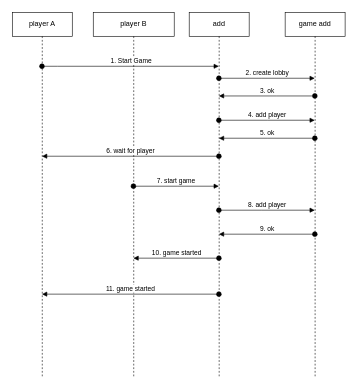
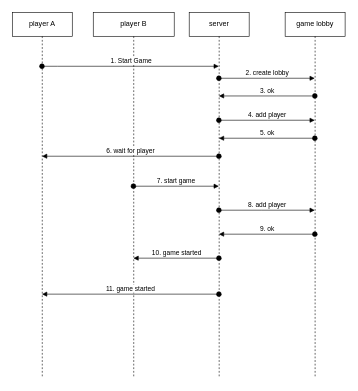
  <mxCell id="0" />
  <mxCell id="1" parent="0" />
  <mxCell id="2" value="player A" style="shape=umlLifeline;perimeter=lifelinePerimeter;whiteSpace=wrap;html=1;container=0;dropTarget=0;collapsible=0;recursiveResize=0;outlineConnect=0;portConstraint=eastwest;newEdgeStyle={&quot;edgeStyle&quot;:&quot;elbowEdgeStyle&quot;,&quot;elbow&quot;:&quot;vertical&quot;,&quot;curved&quot;:0,&quot;rounded&quot;:0};" parent="1" vertex="1"><mxGeometry x="20" y="20" width="100" height="610" as="geometry" /></mxCell>
  <mxCell id="3" value="player B" style="shape=umlLifeline;perimeter=lifelinePerimeter;whiteSpace=wrap;html=1;container=0;dropTarget=0;collapsible=0;recursiveResize=0;outlineConnect=0;portConstraint=eastwest;newEdgeStyle={&quot;edgeStyle&quot;:&quot;elbowEdgeStyle&quot;,&quot;elbow&quot;:&quot;vertical&quot;,&quot;curved&quot;:0,&quot;rounded&quot;:0};" parent="1" vertex="1"><mxGeometry x="155" y="20" width="135" height="610" as="geometry" /></mxCell>
- <mxCell id="4" value="add" style="shape=umlLifeline;perimeter=lifelinePerimeter;whiteSpace=wrap;html=1;container=1;dropTarget=0;collapsible=0;recursiveResize=0;outlineConnect=0;portConstraint=eastwest;newEdgeStyle={&quot;curved&quot;:0,&quot;rounded&quot;:0};" vertex="1" parent="1"><mxGeometry x="315" y="20" width="100" height="610" as="geometry" /></mxCell>
+ <mxCell id="4" value="server" style="shape=umlLifeline;perimeter=lifelinePerimeter;whiteSpace=wrap;html=1;container=1;dropTarget=0;collapsible=0;recursiveResize=0;outlineConnect=0;portConstraint=eastwest;newEdgeStyle={&quot;curved&quot;:0,&quot;rounded&quot;:0};" vertex="1" parent="1"><mxGeometry x="315" y="20" width="100" height="610" as="geometry" /></mxCell>
  <mxCell id="5" value="1. Start Game" style="html=1;verticalAlign=bottom;startArrow=oval;startFill=1;endArrow=block;startSize=8;curved=0;rounded=0;" edge="1" parent="1" source="2" target="4"><mxGeometry width="60" relative="1" as="geometry"><mxPoint x="315" y="260" as="sourcePoint" /><mxPoint x="375" y="260" as="targetPoint" /><Array as="points"><mxPoint x="95" y="110" /></Array></mxGeometry></mxCell>
- <mxCell id="6" value="game add" style="shape=umlLifeline;perimeter=lifelinePerimeter;whiteSpace=wrap;html=1;container=1;dropTarget=0;collapsible=0;recursiveResize=0;outlineConnect=0;portConstraint=eastwest;newEdgeStyle={&quot;curved&quot;:0,&quot;rounded&quot;:0};" vertex="1" parent="1"><mxGeometry x="475" y="20" width="100" height="610" as="geometry" /></mxCell>
+ <mxCell id="6" value="game lobby" style="shape=umlLifeline;perimeter=lifelinePerimeter;whiteSpace=wrap;html=1;container=1;dropTarget=0;collapsible=0;recursiveResize=0;outlineConnect=0;portConstraint=eastwest;newEdgeStyle={&quot;curved&quot;:0,&quot;rounded&quot;:0};" vertex="1" parent="1"><mxGeometry x="475" y="20" width="100" height="610" as="geometry" /></mxCell>
  <mxCell id="7" value="2. create lobby" style="html=1;verticalAlign=bottom;startArrow=oval;startFill=1;endArrow=block;startSize=8;curved=0;rounded=0;" edge="1" parent="1" source="4" target="6"><mxGeometry width="60" relative="1" as="geometry"><mxPoint x="415" y="350" as="sourcePoint" /><mxPoint x="725" y="350" as="targetPoint" /><Array as="points"><mxPoint x="435" y="130" /></Array></mxGeometry></mxCell>
  <mxCell id="8" value="4. add player" style="html=1;verticalAlign=bottom;startArrow=oval;startFill=1;endArrow=block;startSize=8;curved=0;rounded=0;" edge="1" parent="1" source="4" target="6"><mxGeometry width="60" relative="1" as="geometry"><mxPoint x="415" y="240" as="sourcePoint" /><mxPoint x="725" y="240" as="targetPoint" /><Array as="points"><mxPoint x="445" y="200" /></Array></mxGeometry></mxCell>
  <mxCell id="9" value="5. ok" style="html=1;verticalAlign=bottom;startArrow=oval;startFill=1;endArrow=block;startSize=8;curved=0;rounded=0;" edge="1" parent="1" source="6" target="4"><mxGeometry width="60" relative="1" as="geometry"><mxPoint x="265" y="370" as="sourcePoint" /><mxPoint x="575" y="370" as="targetPoint" /><Array as="points"><mxPoint x="445" y="230" /></Array></mxGeometry></mxCell>
  <mxCell id="10" value="3. ok" style="html=1;verticalAlign=bottom;startArrow=oval;startFill=1;endArrow=block;startSize=8;curved=0;rounded=0;" edge="1" parent="1"><mxGeometry width="60" relative="1" as="geometry"><mxPoint x="524.5" y="159.5" as="sourcePoint" /><mxPoint x="364.5" y="159.5" as="targetPoint" /><Array as="points"><mxPoint x="460" y="159.5" /></Array></mxGeometry></mxCell>
  <mxCell id="11" value="7. start game" style="html=1;verticalAlign=bottom;startArrow=oval;startFill=1;endArrow=block;startSize=8;curved=0;rounded=0;" edge="1" parent="1" source="3" target="4"><mxGeometry width="60" relative="1" as="geometry"><mxPoint x="375" y="270" as="sourcePoint" /><mxPoint x="215" y="270" as="targetPoint" /><Array as="points"><mxPoint x="295" y="310" /></Array></mxGeometry></mxCell>
  <mxCell id="12" value="6. wait for player" style="html=1;verticalAlign=bottom;startArrow=oval;startFill=1;endArrow=block;startSize=8;curved=0;rounded=0;" edge="1" parent="1" source="4" target="2"><mxGeometry width="60" relative="1" as="geometry"><mxPoint x="265" y="390" as="sourcePoint" /><mxPoint x="105" y="390" as="targetPoint" /><Array as="points"><mxPoint x="185" y="260" /></Array></mxGeometry></mxCell>
  <mxCell id="13" value="8. add player" style="html=1;verticalAlign=bottom;startArrow=oval;startFill=1;endArrow=block;startSize=8;curved=0;rounded=0;" edge="1" parent="1" source="4" target="6"><mxGeometry width="60" relative="1" as="geometry"><mxPoint x="515" y="530" as="sourcePoint" /><mxPoint x="355" y="530" as="targetPoint" /><Array as="points"><mxPoint x="435" y="350" /></Array></mxGeometry></mxCell>
  <mxCell id="14" value="9. ok" style="html=1;verticalAlign=bottom;startArrow=oval;startFill=1;endArrow=block;startSize=8;curved=0;rounded=0;" edge="1" parent="1"><mxGeometry width="60" relative="1" as="geometry"><mxPoint x="524.5" y="390" as="sourcePoint" /><mxPoint x="364.5" y="390" as="targetPoint" /><Array as="points" /></mxGeometry></mxCell>
  <mxCell id="15" value="10. game started" style="html=1;verticalAlign=bottom;startArrow=oval;startFill=1;endArrow=block;startSize=8;curved=0;rounded=0;" edge="1" parent="1" source="4" target="3"><mxGeometry width="60" relative="1" as="geometry"><mxPoint x="385" y="530" as="sourcePoint" /><mxPoint x="225" y="530" as="targetPoint" /><Array as="points"><mxPoint x="275" y="430" /></Array></mxGeometry></mxCell>
  <mxCell id="16" value="11. game started" style="html=1;verticalAlign=bottom;startArrow=oval;startFill=1;endArrow=block;startSize=8;curved=0;rounded=0;" edge="1" parent="1" source="4" target="2"><mxGeometry width="60" relative="1" as="geometry"><mxPoint x="375" y="530" as="sourcePoint" /><mxPoint x="215" y="530" as="targetPoint" /><Array as="points"><mxPoint x="235" y="490" /></Array></mxGeometry></mxCell>
